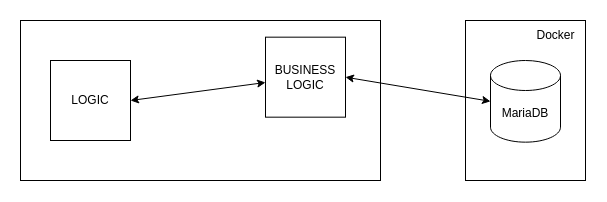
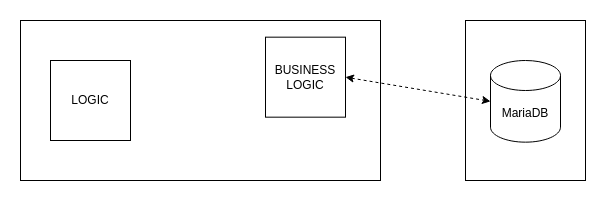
  <mxCell id="0" />
  <mxCell id="1" parent="0" />
  <mxCell id="2" value="" style="rounded=0;whiteSpace=wrap;html=1;" parent="1" vertex="1"><mxGeometry x="20" y="20" width="360" height="160" as="geometry" /></mxCell>
  <mxCell id="3" value="LOGIC" style="whiteSpace=wrap;html=1;aspect=fixed;" parent="1" vertex="1"><mxGeometry x="50" y="60" width="80" height="80" as="geometry" /></mxCell>
  <mxCell id="4" value="BUSINESS&lt;br&gt;LOGIC" style="whiteSpace=wrap;html=1;aspect=fixed;" parent="1" vertex="1"><mxGeometry x="265" y="36.67" width="80" height="80" as="geometry" /></mxCell>
- <mxCell id="5" value="" style="endArrow=classic;startArrow=classic;html=1;exitX=1;exitY=0.5;exitDx=0;exitDy=0;" parent="1" source="3" target="4" edge="1"><mxGeometry width="50" height="50" relative="1" as="geometry"><mxPoint x="230" y="200" as="sourcePoint" /><mxPoint x="280" y="150" as="targetPoint" /></mxGeometry></mxCell>
  <mxCell id="6" value="" style="rounded=0;whiteSpace=wrap;html=1;" parent="1" vertex="1"><mxGeometry x="465" y="20" width="120" height="160" as="geometry" /></mxCell>
  <mxCell id="7" value="MariaDB" style="shape=cylinder3;whiteSpace=wrap;html=1;boundedLbl=1;backgroundOutline=1;size=15;" parent="1" vertex="1"><mxGeometry x="490" y="60" width="70" height="81.67" as="geometry" /></mxCell>
- <mxCell id="8" value="Docker" style="text;html=1;align=center;verticalAlign=middle;resizable=0;points=[];autosize=1;strokeColor=none;fillColor=none;" parent="1" vertex="1"><mxGeometry x="525" y="20" width="60" height="30" as="geometry" /></mxCell>
- <mxCell id="9" value="" style="endArrow=classic;startArrow=classic;html=1;entryX=0;entryY=0.5;entryDx=0;entryDy=0;entryPerimeter=0;exitX=1;exitY=0.5;exitDx=0;exitDy=0;" parent="1" source="4" target="7" edge="1"><mxGeometry width="50" height="50" relative="1" as="geometry"><mxPoint x="230" y="200" as="sourcePoint" /><mxPoint x="280" y="150" as="targetPoint" /></mxGeometry></mxCell>
+ <mxCell id="9" value="" style="endArrow=classic;startArrow=classic;html=1;entryX=0;entryY=0.5;entryDx=0;entryDy=0;entryPerimeter=0;exitX=1;exitY=0.5;exitDx=0;exitDy=0;dashed=1;" parent="1" source="4" target="7" edge="1"><mxGeometry width="50" height="50" relative="1" as="geometry"><mxPoint x="230" y="200" as="sourcePoint" /><mxPoint x="280" y="150" as="targetPoint" /></mxGeometry></mxCell>
